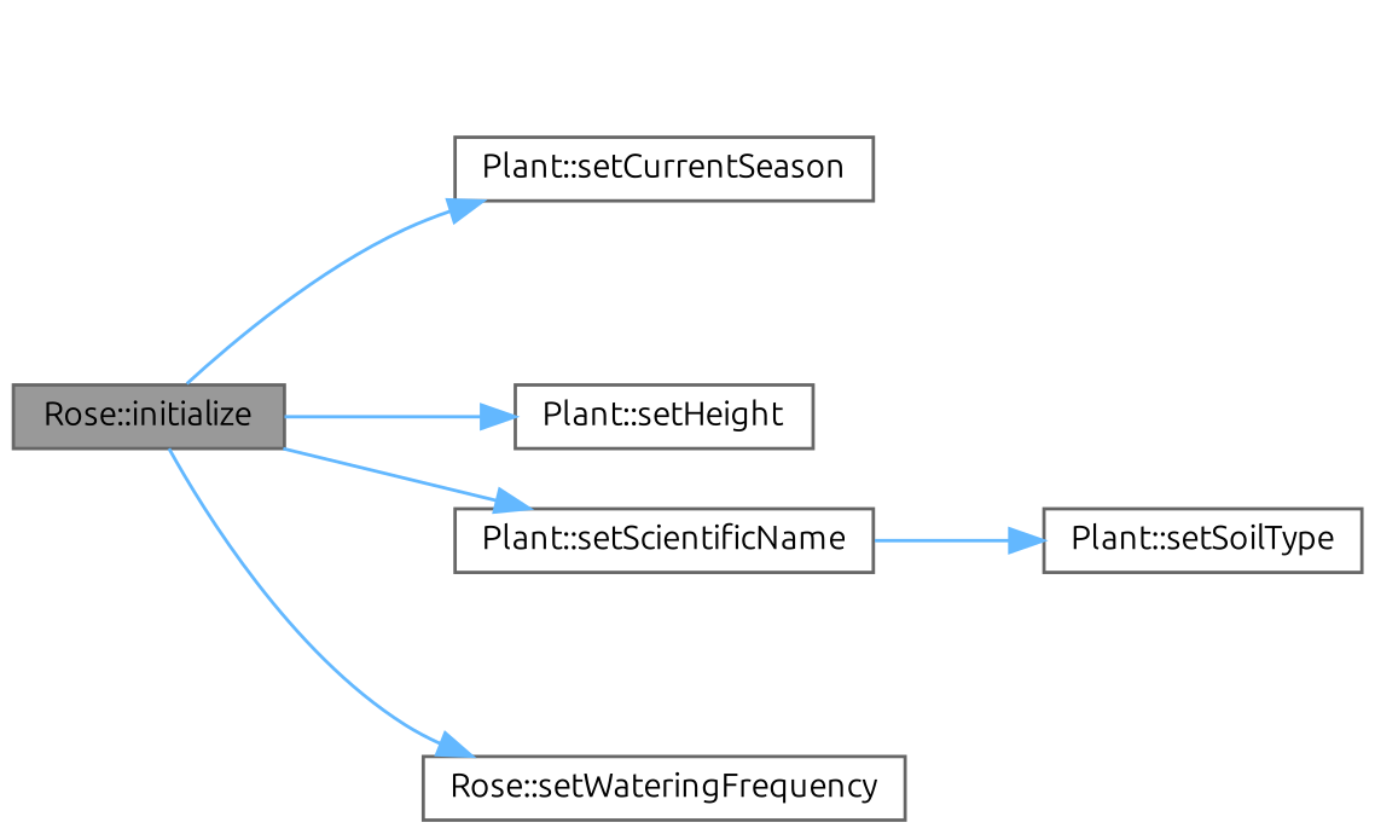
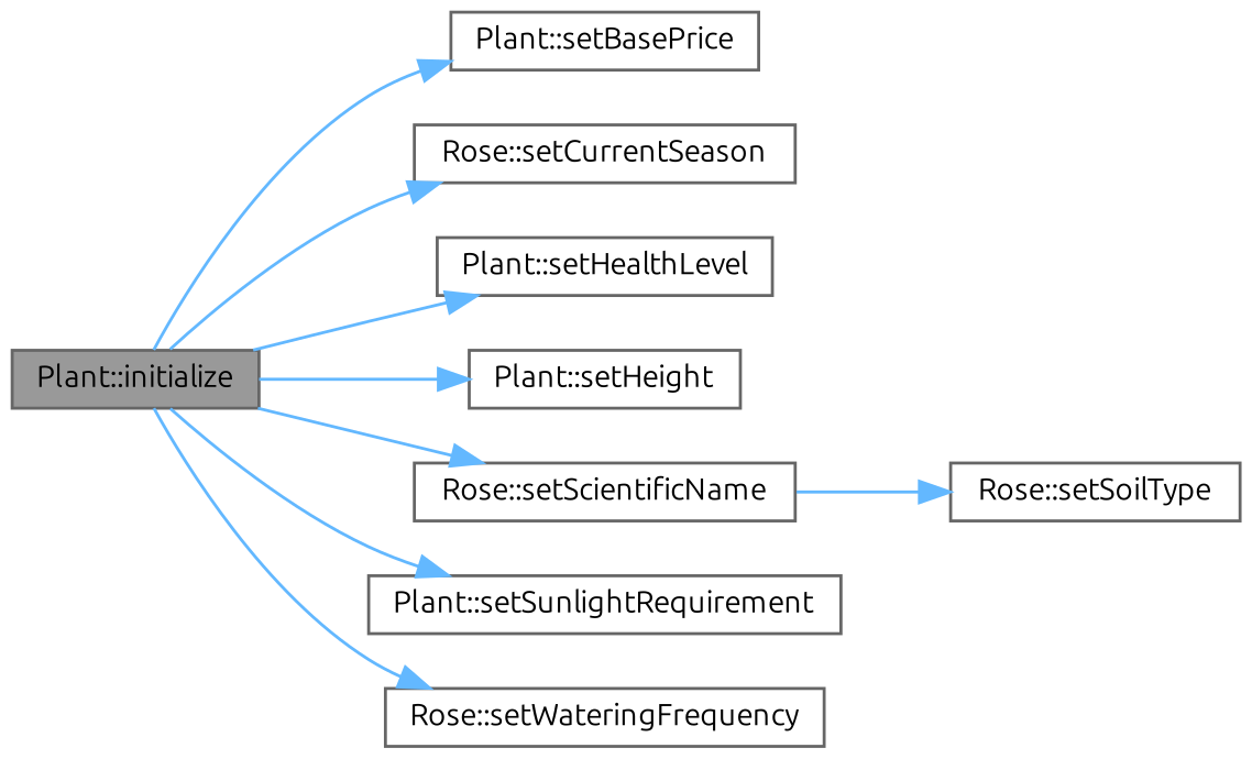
  digraph {
    fontname=Ubuntu
    rankdir=LR
    node [color=grey40 fillcolor=white fontname=Ubuntu fontsize=10 shape=box style=filled]
    edge [color=steelblue1 fontname=Ubuntu fontsize=10 labelfontname=Helvetica labelfontsize=10 style=solid]
-   n1 [color=gray40 fillcolor=grey60 fontcolor=black height=0.2 label="Rose::initialize" width=0.4]
-   n3 [height=0.2 label="Plant::setCurrentSeason" width=0.4]
+   n1 [color=gray40 fillcolor=grey60 fontcolor=black height=0.2 label="Plant::initialize" width=0.4]
+   n2 [height=0.2 label="Plant::setBasePrice" width=0.4]
+   n3 [height=0.2 label="Rose::setCurrentSeason" width=0.4]
+   n4 [height=0.2 label="Plant::setHealthLevel" width=0.4]
    n5 [height=0.2 label="Plant::setHeight" width=0.4]
-   n6 [height=0.2 label="Plant::setScientificName" width=0.4]
+   n6 [height=0.2 label="Rose::setScientificName" width=0.4]
+   n7 [height=0.2 label="Plant::setSunlightRequirement" width=0.4]
    n8 [height=0.2 label="Rose::setWateringFrequency" width=0.4]
-   n9 [height=0.2 label="Plant::setSoilType" width=0.4]
+   n9 [height=0.2 label="Rose::setSoilType" width=0.4]
+   n1 -> n2
    n1 -> n3
+   n1 -> n4
    n1 -> n5
    n1 -> n6
+   n1 -> n7
    n1 -> n8
    n6 -> n9
  }
